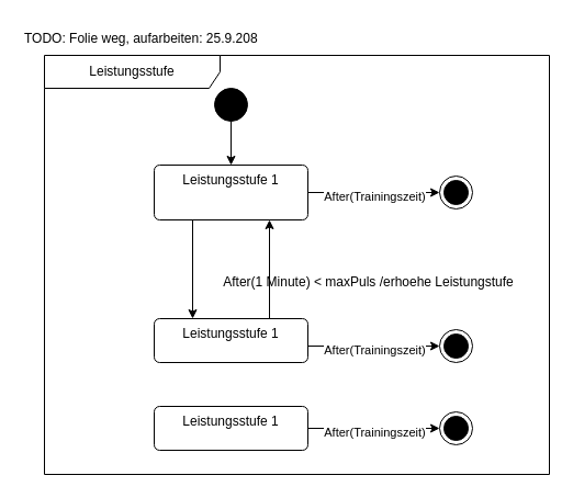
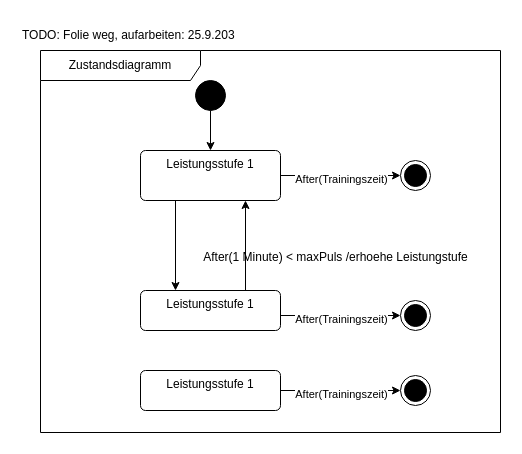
  <mxCell id="0" />
  <mxCell id="1" parent="0" />
- <mxCell id="2" value="Leistungsstufe" style="shape=umlFrame;whiteSpace=wrap;html=1;pointerEvents=0;recursiveResize=0;container=1;collapsible=0;width=160;" vertex="1" parent="1"><mxGeometry x="40" y="50" width="460" height="382" as="geometry" /></mxCell>
+ <mxCell id="2" value="Zustandsdiagramm" style="shape=umlFrame;whiteSpace=wrap;html=1;pointerEvents=0;recursiveResize=0;container=1;collapsible=0;width=160;" vertex="1" parent="1"><mxGeometry x="40" y="50" width="460" height="382" as="geometry" /></mxCell>
  <mxCell id="3" value="Leistungsstufe 1" style="html=1;align=center;verticalAlign=top;rounded=1;absoluteArcSize=1;arcSize=10;dashed=0;whiteSpace=wrap;" vertex="1" parent="2"><mxGeometry x="100" y="320" width="140" height="40" as="geometry" /></mxCell>
  <mxCell id="4" style="edgeStyle=none;html=1;exitX=0.75;exitY=0;exitDx=0;exitDy=0;entryX=0.75;entryY=1;entryDx=0;entryDy=0;" edge="1" parent="2" source="5" target="9"><mxGeometry relative="1" as="geometry" /></mxCell>
  <mxCell id="5" value="Leistungsstufe 1" style="html=1;align=center;verticalAlign=top;rounded=1;absoluteArcSize=1;arcSize=10;dashed=0;whiteSpace=wrap;" vertex="1" parent="2"><mxGeometry x="100" y="240" width="140" height="40" as="geometry" /></mxCell>
  <mxCell id="6" style="edgeStyle=none;html=1;exitX=1;exitY=0.5;exitDx=0;exitDy=0;entryX=0;entryY=0.5;entryDx=0;entryDy=0;" edge="1" parent="2" source="9" target="12"><mxGeometry relative="1" as="geometry" /></mxCell>
  <mxCell id="7" value="After(Trainingszeit)" style="edgeLabel;html=1;align=center;verticalAlign=middle;resizable=0;points=[];" vertex="1" connectable="0" parent="6"><mxGeometry x="-0.4" y="-3" relative="1" as="geometry"><mxPoint x="24" as="offset" /></mxGeometry></mxCell>
  <mxCell id="8" style="edgeStyle=none;html=1;exitX=0.25;exitY=1;exitDx=0;exitDy=0;entryX=0.25;entryY=0;entryDx=0;entryDy=0;" edge="1" parent="2" source="9" target="5"><mxGeometry relative="1" as="geometry" /></mxCell>
  <mxCell id="9" value="Leistungsstufe 1" style="html=1;align=center;verticalAlign=top;rounded=1;absoluteArcSize=1;arcSize=10;dashed=0;whiteSpace=wrap;" vertex="1" parent="2"><mxGeometry x="100" y="100" width="140" height="50" as="geometry" /></mxCell>
  <mxCell id="10" style="edgeStyle=none;html=1;exitX=0.5;exitY=1;exitDx=0;exitDy=0;entryX=0.5;entryY=0;entryDx=0;entryDy=0;" edge="1" parent="2" source="11" target="9"><mxGeometry relative="1" as="geometry" /></mxCell>
  <mxCell id="11" value="" style="ellipse;fillColor=strokeColor;html=1;" vertex="1" parent="2"><mxGeometry x="155" y="30" width="30" height="30" as="geometry" /></mxCell>
  <mxCell id="12" value="" style="ellipse;html=1;shape=endState;fillColor=strokeColor;" vertex="1" parent="2"><mxGeometry x="360" y="110" width="30" height="30" as="geometry" /></mxCell>
  <mxCell id="13" value="" style="ellipse;html=1;shape=endState;fillColor=strokeColor;" vertex="1" parent="2"><mxGeometry x="360" y="250" width="30" height="30" as="geometry" /></mxCell>
  <mxCell id="14" style="edgeStyle=none;html=1;exitX=1;exitY=0.5;exitDx=0;exitDy=0;entryX=0;entryY=0.5;entryDx=0;entryDy=0;" edge="1" target="13" parent="2"><mxGeometry relative="1" as="geometry"><mxPoint x="240" y="265" as="sourcePoint" /></mxGeometry></mxCell>
  <mxCell id="15" value="After(Trainingszeit)" style="edgeLabel;html=1;align=center;verticalAlign=middle;resizable=0;points=[];" vertex="1" connectable="0" parent="14"><mxGeometry x="-0.4" y="-3" relative="1" as="geometry"><mxPoint x="24" as="offset" /></mxGeometry></mxCell>
  <mxCell id="16" value="" style="ellipse;html=1;shape=endState;fillColor=strokeColor;" vertex="1" parent="2"><mxGeometry x="360" y="325" width="30" height="30" as="geometry" /></mxCell>
  <mxCell id="17" style="edgeStyle=none;html=1;exitX=1;exitY=0.5;exitDx=0;exitDy=0;entryX=0;entryY=0.5;entryDx=0;entryDy=0;" edge="1" target="16" parent="2"><mxGeometry relative="1" as="geometry"><mxPoint x="240" y="340" as="sourcePoint" /></mxGeometry></mxCell>
  <mxCell id="18" value="After(Trainingszeit)" style="edgeLabel;html=1;align=center;verticalAlign=middle;resizable=0;points=[];" vertex="1" connectable="0" parent="17"><mxGeometry x="-0.4" y="-3" relative="1" as="geometry"><mxPoint x="24" as="offset" /></mxGeometry></mxCell>
  <mxCell id="19" value="After(1 Minute) &amp;lt; maxPuls /erhoehe Leistungstufe" style="text;html=1;align=center;verticalAlign=middle;resizable=0;points=[];autosize=1;strokeColor=none;fillColor=none;" vertex="1" parent="2"><mxGeometry x="150" y="192" width="290" height="30" as="geometry" /></mxCell>
- <mxCell id="20" value="TODO: Folie weg, aufarbeiten: 25.9.208" style="text;html=1;align=left;verticalAlign=middle;resizable=0;points=[];autosize=1;strokeColor=none;fillColor=none;" vertex="1" parent="1"><mxGeometry y="20" width="250" height="30" as="geometry" x="20" /></mxCell>
+ <mxCell id="20" value="TODO: Folie weg, aufarbeiten: 25.9.203" style="text;html=1;align=left;verticalAlign=middle;resizable=0;points=[];autosize=1;strokeColor=none;fillColor=none;" vertex="1" parent="1"><mxGeometry y="20" width="250" height="30" as="geometry" x="20" /></mxCell>
